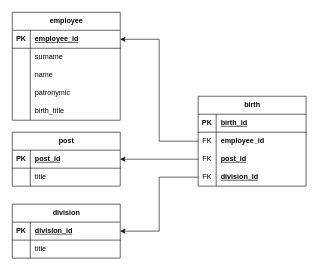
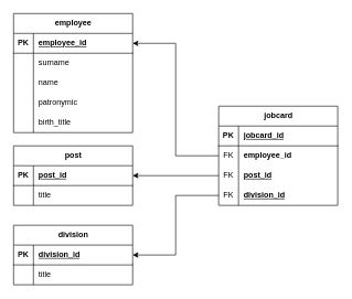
  <mxCell id="0" />
  <mxCell id="1" parent="0" />
  <mxCell id="2" value="employee" style="shape=table;startSize=30;container=1;collapsible=1;childLayout=tableLayout;fixedRows=1;rowLines=0;fontStyle=1;align=center;resizeLast=1;html=1;" parent="1" vertex="1"><mxGeometry x="20" y="20" width="180" height="180" as="geometry" /></mxCell>
  <mxCell id="3" value="" style="shape=tableRow;horizontal=0;startSize=0;swimlaneHead=0;swimlaneBody=0;fillColor=none;collapsible=0;dropTarget=0;points=[[0,0.5],[1,0.5]];portConstraint=eastwest;top=0;left=0;right=0;bottom=1;" parent="2" vertex="1"><mxGeometry y="30" width="180" height="30" as="geometry" /></mxCell>
  <mxCell id="4" value="PK" style="shape=partialRectangle;connectable=0;fillColor=none;top=0;left=0;bottom=0;right=0;fontStyle=1;overflow=hidden;whiteSpace=wrap;html=1;" parent="3" vertex="1"><mxGeometry width="30" height="30" as="geometry"><mxRectangle width="30" height="30" as="alternateBounds" /></mxGeometry></mxCell>
  <mxCell id="5" value="&lt;span style=&quot;text-align: center; text-wrap: nowrap;&quot;&gt;employee&lt;/span&gt;&lt;span style=&quot;text-align: center; text-wrap: nowrap;&quot;&gt;_id&lt;/span&gt;" style="shape=partialRectangle;connectable=0;fillColor=none;top=0;left=0;bottom=0;right=0;align=left;spacingLeft=6;fontStyle=5;overflow=hidden;whiteSpace=wrap;html=1;" parent="3" vertex="1"><mxGeometry x="30" width="150" height="30" as="geometry"><mxRectangle width="150" height="30" as="alternateBounds" /></mxGeometry></mxCell>
  <mxCell id="6" value="" style="shape=tableRow;horizontal=0;startSize=0;swimlaneHead=0;swimlaneBody=0;fillColor=none;collapsible=0;dropTarget=0;points=[[0,0.5],[1,0.5]];portConstraint=eastwest;top=0;left=0;right=0;bottom=0;" parent="2" vertex="1"><mxGeometry y="60" width="180" height="30" as="geometry" /></mxCell>
  <mxCell id="7" value="" style="shape=partialRectangle;connectable=0;fillColor=none;top=0;left=0;bottom=0;right=0;editable=1;overflow=hidden;whiteSpace=wrap;html=1;" parent="6" vertex="1"><mxGeometry width="30" height="30" as="geometry"><mxRectangle width="30" height="30" as="alternateBounds" /></mxGeometry></mxCell>
  <mxCell id="8" value="surname" style="shape=partialRectangle;connectable=0;fillColor=none;top=0;left=0;bottom=0;right=0;align=left;spacingLeft=6;overflow=hidden;whiteSpace=wrap;html=1;" parent="6" vertex="1"><mxGeometry x="30" width="150" height="30" as="geometry"><mxRectangle width="150" height="30" as="alternateBounds" /></mxGeometry></mxCell>
  <mxCell id="9" value="" style="shape=tableRow;horizontal=0;startSize=0;swimlaneHead=0;swimlaneBody=0;fillColor=none;collapsible=0;dropTarget=0;points=[[0,0.5],[1,0.5]];portConstraint=eastwest;top=0;left=0;right=0;bottom=0;" parent="2" vertex="1"><mxGeometry y="90" width="180" height="30" as="geometry" /></mxCell>
  <mxCell id="10" value="" style="shape=partialRectangle;connectable=0;fillColor=none;top=0;left=0;bottom=0;right=0;editable=1;overflow=hidden;whiteSpace=wrap;html=1;" parent="9" vertex="1"><mxGeometry width="30" height="30" as="geometry"><mxRectangle width="30" height="30" as="alternateBounds" /></mxGeometry></mxCell>
  <mxCell id="11" value="name&amp;nbsp;" style="shape=partialRectangle;connectable=0;fillColor=none;top=0;left=0;bottom=0;right=0;align=left;spacingLeft=6;overflow=hidden;whiteSpace=wrap;html=1;" parent="9" vertex="1"><mxGeometry x="30" width="150" height="30" as="geometry"><mxRectangle width="150" height="30" as="alternateBounds" /></mxGeometry></mxCell>
  <mxCell id="12" value="" style="shape=tableRow;horizontal=0;startSize=0;swimlaneHead=0;swimlaneBody=0;fillColor=none;collapsible=0;dropTarget=0;points=[[0,0.5],[1,0.5]];portConstraint=eastwest;top=0;left=0;right=0;bottom=0;" parent="2" vertex="1"><mxGeometry y="120" width="180" height="30" as="geometry" /></mxCell>
  <mxCell id="13" value="" style="shape=partialRectangle;connectable=0;fillColor=none;top=0;left=0;bottom=0;right=0;editable=1;overflow=hidden;whiteSpace=wrap;html=1;" parent="12" vertex="1"><mxGeometry width="30" height="30" as="geometry"><mxRectangle width="30" height="30" as="alternateBounds" /></mxGeometry></mxCell>
  <mxCell id="14" value="patronymic" style="shape=partialRectangle;connectable=0;fillColor=none;top=0;left=0;bottom=0;right=0;align=left;spacingLeft=6;overflow=hidden;whiteSpace=wrap;html=1;" parent="12" vertex="1"><mxGeometry x="30" width="150" height="30" as="geometry"><mxRectangle width="150" height="30" as="alternateBounds" /></mxGeometry></mxCell>
  <mxCell id="15" style="shape=tableRow;horizontal=0;startSize=0;swimlaneHead=0;swimlaneBody=0;fillColor=none;collapsible=0;dropTarget=0;points=[[0,0.5],[1,0.5]];portConstraint=eastwest;top=0;left=0;right=0;bottom=0;" parent="2" vertex="1"><mxGeometry y="150" width="180" height="30" as="geometry" /></mxCell>
  <mxCell id="16" style="shape=partialRectangle;connectable=0;fillColor=none;top=0;left=0;bottom=0;right=0;editable=1;overflow=hidden;whiteSpace=wrap;html=1;" parent="15" vertex="1"><mxGeometry width="30" height="30" as="geometry"><mxRectangle width="30" height="30" as="alternateBounds" /></mxGeometry></mxCell>
  <mxCell id="17" value="birth_title" style="shape=partialRectangle;connectable=0;fillColor=none;top=0;left=0;bottom=0;right=0;align=left;spacingLeft=6;overflow=hidden;whiteSpace=wrap;html=1;" parent="15" vertex="1"><mxGeometry x="30" width="150" height="30" as="geometry"><mxRectangle width="150" height="30" as="alternateBounds" /></mxGeometry></mxCell>
  <mxCell id="18" value="post" style="shape=table;startSize=30;container=1;collapsible=1;childLayout=tableLayout;fixedRows=1;rowLines=0;fontStyle=1;align=center;resizeLast=1;html=1;" parent="1" vertex="1"><mxGeometry x="20" y="220" width="180" height="90" as="geometry" /></mxCell>
  <mxCell id="19" value="" style="shape=tableRow;horizontal=0;startSize=0;swimlaneHead=0;swimlaneBody=0;fillColor=none;collapsible=0;dropTarget=0;points=[[0,0.5],[1,0.5]];portConstraint=eastwest;top=0;left=0;right=0;bottom=1;" parent="18" vertex="1"><mxGeometry y="30" width="180" height="30" as="geometry" /></mxCell>
  <mxCell id="20" value="PK" style="shape=partialRectangle;connectable=0;fillColor=none;top=0;left=0;bottom=0;right=0;fontStyle=1;overflow=hidden;whiteSpace=wrap;html=1;" parent="19" vertex="1"><mxGeometry width="30" height="30" as="geometry"><mxRectangle width="30" height="30" as="alternateBounds" /></mxGeometry></mxCell>
  <mxCell id="21" value="post_id" style="shape=partialRectangle;connectable=0;fillColor=none;top=0;left=0;bottom=0;right=0;align=left;spacingLeft=6;fontStyle=5;overflow=hidden;whiteSpace=wrap;html=1;" parent="19" vertex="1"><mxGeometry x="30" width="150" height="30" as="geometry"><mxRectangle width="150" height="30" as="alternateBounds" /></mxGeometry></mxCell>
  <mxCell id="22" value="" style="shape=tableRow;horizontal=0;startSize=0;swimlaneHead=0;swimlaneBody=0;fillColor=none;collapsible=0;dropTarget=0;points=[[0,0.5],[1,0.5]];portConstraint=eastwest;top=0;left=0;right=0;bottom=0;" parent="18" vertex="1"><mxGeometry y="60" width="180" height="30" as="geometry" /></mxCell>
  <mxCell id="23" value="" style="shape=partialRectangle;connectable=0;fillColor=none;top=0;left=0;bottom=0;right=0;editable=1;overflow=hidden;whiteSpace=wrap;html=1;" parent="22" vertex="1"><mxGeometry width="30" height="30" as="geometry"><mxRectangle width="30" height="30" as="alternateBounds" /></mxGeometry></mxCell>
  <mxCell id="24" value="title" style="shape=partialRectangle;connectable=0;fillColor=none;top=0;left=0;bottom=0;right=0;align=left;spacingLeft=6;overflow=hidden;whiteSpace=wrap;html=1;" parent="22" vertex="1"><mxGeometry x="30" width="150" height="30" as="geometry"><mxRectangle width="150" height="30" as="alternateBounds" /></mxGeometry></mxCell>
  <mxCell id="25" value="division" style="shape=table;startSize=30;container=1;collapsible=1;childLayout=tableLayout;fixedRows=1;rowLines=0;fontStyle=1;align=center;resizeLast=1;html=1;" parent="1" vertex="1"><mxGeometry x="20" y="340" width="180" height="90" as="geometry" /></mxCell>
  <mxCell id="26" value="" style="shape=tableRow;horizontal=0;startSize=0;swimlaneHead=0;swimlaneBody=0;fillColor=none;collapsible=0;dropTarget=0;points=[[0,0.5],[1,0.5]];portConstraint=eastwest;top=0;left=0;right=0;bottom=1;" parent="25" vertex="1"><mxGeometry y="30" width="180" height="30" as="geometry" /></mxCell>
  <mxCell id="27" value="PK" style="shape=partialRectangle;connectable=0;fillColor=none;top=0;left=0;bottom=0;right=0;fontStyle=1;overflow=hidden;whiteSpace=wrap;html=1;" parent="26" vertex="1"><mxGeometry width="30" height="30" as="geometry"><mxRectangle width="30" height="30" as="alternateBounds" /></mxGeometry></mxCell>
  <mxCell id="28" value="&lt;span style=&quot;text-align: center; text-wrap: nowrap;&quot;&gt;division_id&lt;/span&gt;" style="shape=partialRectangle;connectable=0;fillColor=none;top=0;left=0;bottom=0;right=0;align=left;spacingLeft=6;fontStyle=5;overflow=hidden;whiteSpace=wrap;html=1;" parent="26" vertex="1"><mxGeometry x="30" width="150" height="30" as="geometry"><mxRectangle width="150" height="30" as="alternateBounds" /></mxGeometry></mxCell>
  <mxCell id="29" value="" style="shape=tableRow;horizontal=0;startSize=0;swimlaneHead=0;swimlaneBody=0;fillColor=none;collapsible=0;dropTarget=0;points=[[0,0.5],[1,0.5]];portConstraint=eastwest;top=0;left=0;right=0;bottom=0;" parent="25" vertex="1"><mxGeometry y="60" width="180" height="30" as="geometry" /></mxCell>
  <mxCell id="30" value="" style="shape=partialRectangle;connectable=0;fillColor=none;top=0;left=0;bottom=0;right=0;editable=1;overflow=hidden;whiteSpace=wrap;html=1;" parent="29" vertex="1"><mxGeometry width="30" height="30" as="geometry"><mxRectangle width="30" height="30" as="alternateBounds" /></mxGeometry></mxCell>
  <mxCell id="31" value="title" style="shape=partialRectangle;connectable=0;fillColor=none;top=0;left=0;bottom=0;right=0;align=left;spacingLeft=6;overflow=hidden;whiteSpace=wrap;html=1;" parent="29" vertex="1"><mxGeometry x="30" width="150" height="30" as="geometry"><mxRectangle width="150" height="30" as="alternateBounds" /></mxGeometry></mxCell>
- <mxCell id="32" value="birth" style="shape=table;startSize=30;container=1;collapsible=1;childLayout=tableLayout;fixedRows=1;rowLines=0;fontStyle=1;align=center;resizeLast=1;html=1;" parent="1" vertex="1"><mxGeometry x="330" y="160" width="180" height="150" as="geometry" /></mxCell>
+ <mxCell id="32" value="jobcard" style="shape=table;startSize=30;container=1;collapsible=1;childLayout=tableLayout;fixedRows=1;rowLines=0;fontStyle=1;align=center;resizeLast=1;html=1;" parent="1" vertex="1"><mxGeometry x="330" y="160" width="180" height="150" as="geometry" /></mxCell>
  <mxCell id="33" value="" style="shape=tableRow;horizontal=0;startSize=0;swimlaneHead=0;swimlaneBody=0;fillColor=none;collapsible=0;dropTarget=0;points=[[0,0.5],[1,0.5]];portConstraint=eastwest;top=0;left=0;right=0;bottom=1;" parent="32" vertex="1"><mxGeometry y="30" width="180" height="30" as="geometry" /></mxCell>
  <mxCell id="34" value="PK" style="shape=partialRectangle;connectable=0;fillColor=none;top=0;left=0;bottom=0;right=0;fontStyle=1;overflow=hidden;whiteSpace=wrap;html=1;" parent="33" vertex="1"><mxGeometry width="30" height="30" as="geometry"><mxRectangle width="30" height="30" as="alternateBounds" /></mxGeometry></mxCell>
- <mxCell id="35" value="birth_id" style="shape=partialRectangle;connectable=0;fillColor=none;top=0;left=0;bottom=0;right=0;align=left;spacingLeft=6;fontStyle=5;overflow=hidden;whiteSpace=wrap;html=1;" parent="33" vertex="1"><mxGeometry x="30" width="150" height="30" as="geometry"><mxRectangle width="150" height="30" as="alternateBounds" /></mxGeometry></mxCell>
+ <mxCell id="35" value="jobcard_id" style="shape=partialRectangle;connectable=0;fillColor=none;top=0;left=0;bottom=0;right=0;align=left;spacingLeft=6;fontStyle=5;overflow=hidden;whiteSpace=wrap;html=1;" parent="33" vertex="1"><mxGeometry x="30" width="150" height="30" as="geometry"><mxRectangle width="150" height="30" as="alternateBounds" /></mxGeometry></mxCell>
  <mxCell id="36" value="" style="shape=tableRow;horizontal=0;startSize=0;swimlaneHead=0;swimlaneBody=0;fillColor=none;collapsible=0;dropTarget=0;points=[[0,0.5],[1,0.5]];portConstraint=eastwest;top=0;left=0;right=0;bottom=0;" parent="32" vertex="1"><mxGeometry y="60" width="180" height="30" as="geometry" /></mxCell>
  <mxCell id="37" value="FK" style="shape=partialRectangle;connectable=0;fillColor=none;top=0;left=0;bottom=0;right=0;editable=1;overflow=hidden;whiteSpace=wrap;html=1;" parent="36" vertex="1"><mxGeometry width="30" height="30" as="geometry"><mxRectangle width="30" height="30" as="alternateBounds" /></mxGeometry></mxCell>
  <mxCell id="38" value="&lt;span style=&quot;font-weight: 700; text-wrap: nowrap; text-align: center;&quot;&gt;employee&lt;/span&gt;&lt;span style=&quot;font-weight: 700; text-wrap: nowrap; text-align: center;&quot;&gt;_id&lt;/span&gt;" style="shape=partialRectangle;connectable=0;fillColor=none;top=0;left=0;bottom=0;right=0;align=left;spacingLeft=6;overflow=hidden;whiteSpace=wrap;html=1;" parent="36" vertex="1"><mxGeometry x="30" width="150" height="30" as="geometry"><mxRectangle width="150" height="30" as="alternateBounds" /></mxGeometry></mxCell>
  <mxCell id="39" value="" style="shape=tableRow;horizontal=0;startSize=0;swimlaneHead=0;swimlaneBody=0;fillColor=none;collapsible=0;dropTarget=0;points=[[0,0.5],[1,0.5]];portConstraint=eastwest;top=0;left=0;right=0;bottom=0;" parent="32" vertex="1"><mxGeometry y="90" width="180" height="30" as="geometry" /></mxCell>
  <mxCell id="40" value="FK" style="shape=partialRectangle;connectable=0;fillColor=none;top=0;left=0;bottom=0;right=0;editable=1;overflow=hidden;whiteSpace=wrap;html=1;" parent="39" vertex="1"><mxGeometry width="30" height="30" as="geometry"><mxRectangle width="30" height="30" as="alternateBounds" /></mxGeometry></mxCell>
  <mxCell id="41" value="&lt;span style=&quot;font-weight: 700; text-decoration-line: underline;&quot;&gt;post_id&lt;/span&gt;" style="shape=partialRectangle;connectable=0;fillColor=none;top=0;left=0;bottom=0;right=0;align=left;spacingLeft=6;overflow=hidden;whiteSpace=wrap;html=1;" parent="39" vertex="1"><mxGeometry x="30" width="150" height="30" as="geometry"><mxRectangle width="150" height="30" as="alternateBounds" /></mxGeometry></mxCell>
  <mxCell id="42" value="" style="shape=tableRow;horizontal=0;startSize=0;swimlaneHead=0;swimlaneBody=0;fillColor=none;collapsible=0;dropTarget=0;points=[[0,0.5],[1,0.5]];portConstraint=eastwest;top=0;left=0;right=0;bottom=0;" parent="32" vertex="1"><mxGeometry y="120" width="180" height="30" as="geometry" /></mxCell>
  <mxCell id="43" value="FK" style="shape=partialRectangle;connectable=0;fillColor=none;top=0;left=0;bottom=0;right=0;editable=1;overflow=hidden;whiteSpace=wrap;html=1;" parent="42" vertex="1"><mxGeometry width="30" height="30" as="geometry"><mxRectangle width="30" height="30" as="alternateBounds" /></mxGeometry></mxCell>
  <mxCell id="44" value="&lt;span style=&quot;font-weight: 700; text-align: center; text-wrap: nowrap; text-decoration-line: underline;&quot;&gt;division_id&lt;/span&gt;" style="shape=partialRectangle;connectable=0;fillColor=none;top=0;left=0;bottom=0;right=0;align=left;spacingLeft=6;overflow=hidden;whiteSpace=wrap;html=1;" parent="42" vertex="1"><mxGeometry x="30" width="150" height="30" as="geometry"><mxRectangle width="150" height="30" as="alternateBounds" /></mxGeometry></mxCell>
  <mxCell id="45" style="edgeStyle=orthogonalEdgeStyle;rounded=0;orthogonalLoop=1;jettySize=auto;html=1;entryX=1;entryY=0.5;entryDx=0;entryDy=0;" parent="1" source="36" target="3" edge="1"><mxGeometry relative="1" as="geometry" /></mxCell>
  <mxCell id="46" style="edgeStyle=orthogonalEdgeStyle;rounded=0;orthogonalLoop=1;jettySize=auto;html=1;entryX=1;entryY=0.5;entryDx=0;entryDy=0;" parent="1" source="39" target="19" edge="1"><mxGeometry relative="1" as="geometry" /></mxCell>
  <mxCell id="47" style="edgeStyle=orthogonalEdgeStyle;rounded=0;orthogonalLoop=1;jettySize=auto;html=1;entryX=1;entryY=0.5;entryDx=0;entryDy=0;" parent="1" source="42" target="26" edge="1"><mxGeometry relative="1" as="geometry" /></mxCell>
